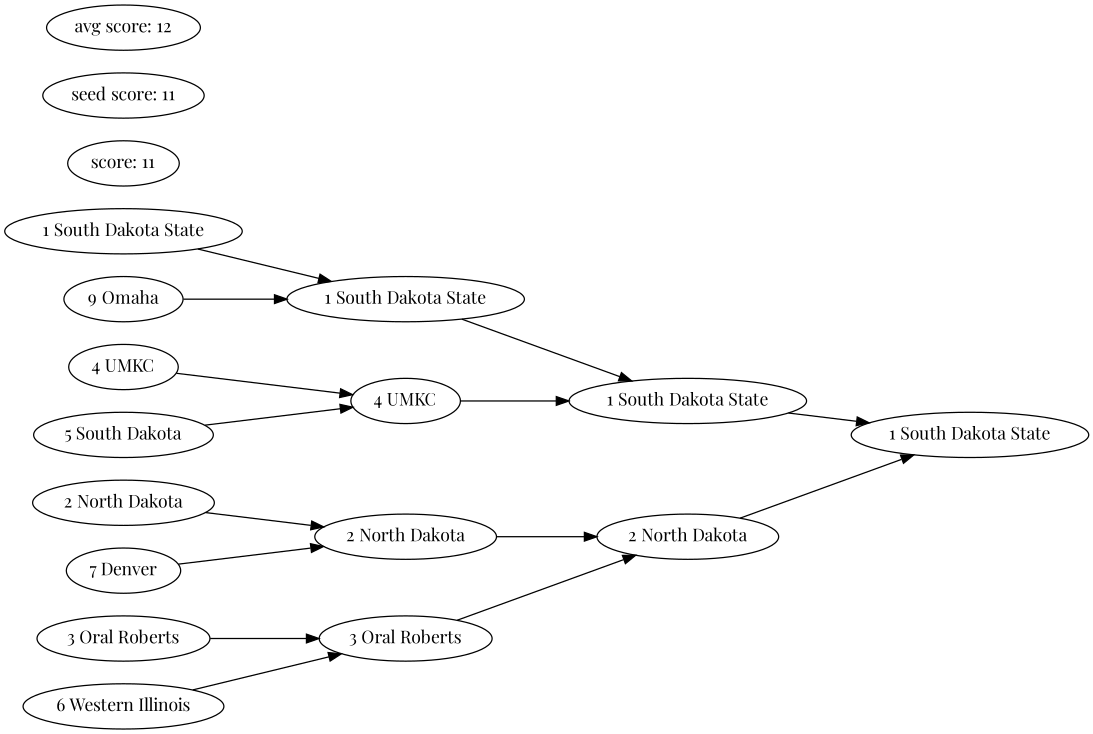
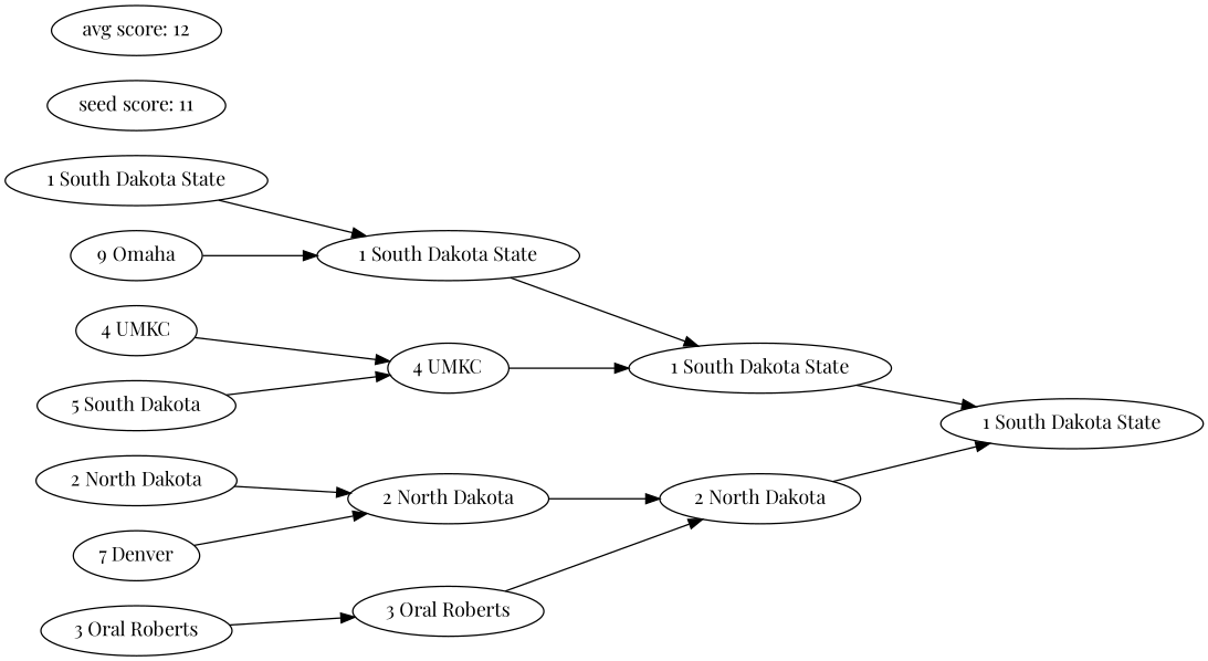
  digraph {
    fontname="Playfair Display"
    rankdir=LR
    node [fontname="Playfair Display"]
    edge [fontname="Playfair Display"]
    n1 [label="1 South Dakota State"]
    n2 [label="1 South Dakota State"]
    n3 [label="1 South Dakota State"]
    n4 [label="1 South Dakota State"]
    n5 [label="9 Omaha"]
    n6 [label="4 UMKC"]
    n7 [label="4 UMKC"]
    n8 [label="5 South Dakota"]
    n9 [label="2 North Dakota"]
    n10 [label="2 North Dakota"]
    n11 [label="2 North Dakota"]
    n12 [label="7 Denver"]
    n13 [label="3 Oral Roberts"]
    n14 [label="3 Oral Roberts"]
-   n15 [label="6 Western Illinois"]
-   n16 [label="score: 11"]
    n17 [label="seed score: 11"]
    n18 [label="avg score: 12"]
    n2 -> n1
    n3 -> n2
    n4 -> n3
    n5 -> n3
    n6 -> n2
    n7 -> n6
    n8 -> n6
    n9 -> n1
    n10 -> n9
    n11 -> n10
    n12 -> n10
    n13 -> n9
    n14 -> n13
-   n15 -> n13
  }
